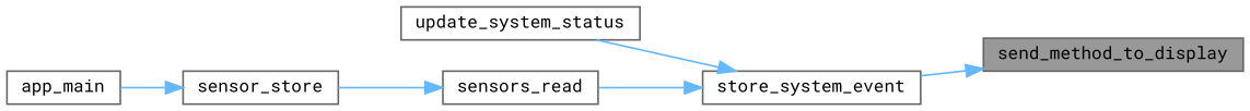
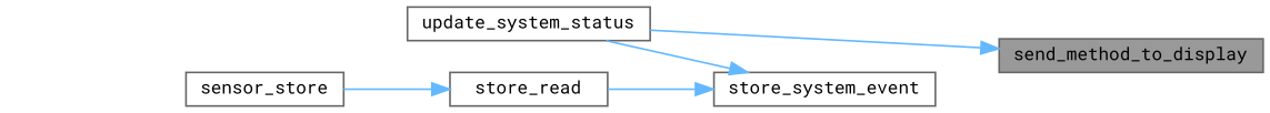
  digraph {
    fontname="Roboto Mono"
    rankdir=RL
    node [color=grey40 fillcolor=white fontname="Roboto Mono" fontsize=10 shape=box style=filled]
    edge [color=steelblue1 dir=back fontname="Roboto Mono" fontsize=10 labelfontname=Helvetica labelfontsize=10 style=solid]
    n1 [color=gray40 fillcolor=grey60 fontcolor=black height=0.2 label=send_method_to_display width=0.4]
    n2 [height=0.2 label=store_system_event width=0.4]
    n3 [height=0.2 label=update_system_status width=0.4]
-   n4 [height=0.2 label=sensors_read width=0.4]
+   n4 [height=0.2 label=store_read width=0.4]
    n5 [height=0.2 label=sensor_store width=0.4]
-   n6 [height=0.2 label=app_main width=0.4]
-   n1 -> n2
+   n1 -> n3
    n2 -> n3
    n2 -> n4
    n4 -> n5
-   n5 -> n6
  }
